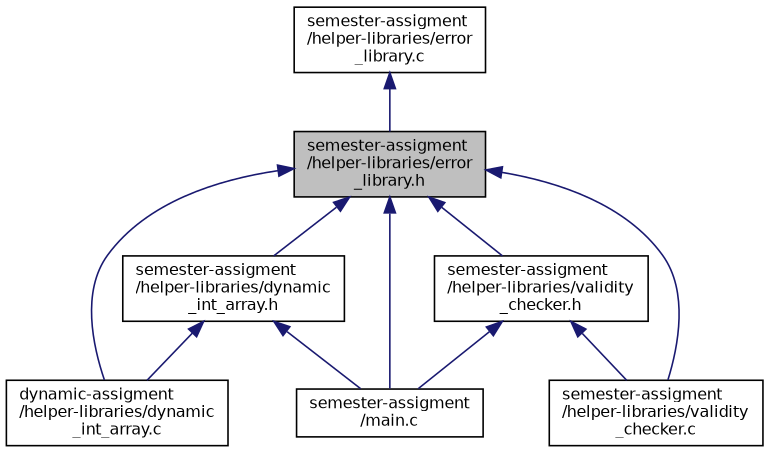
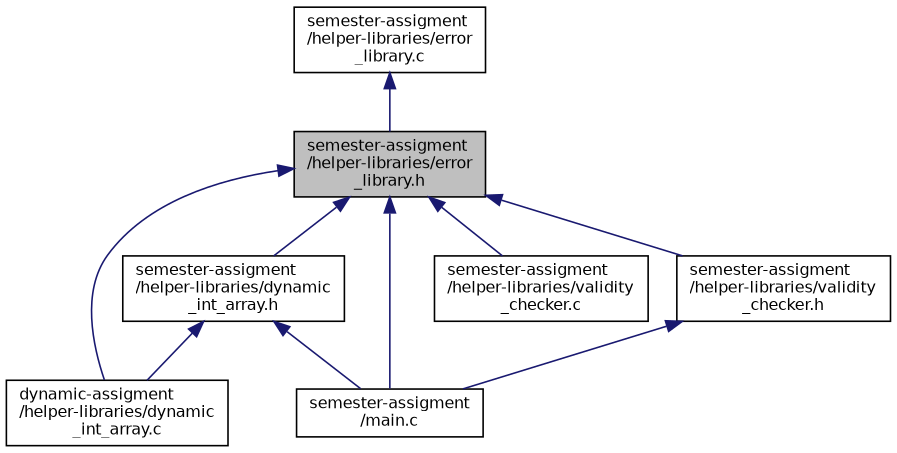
  digraph {
    node [color=black fillcolor=white fontname=Helvetica fontsize=10 shape=record style=filled]
    edge [color=midnightblue dir=back fontname=Helvetica fontsize=10 labelfontname=Helvetica labelfontsize=10 style=solid]
    n1 [fillcolor=grey75 fontcolor=black height=0.2 label="semester-assigment\l/helper-libraries/error\l_library.h" width=0.4]
    n2 [height=0.2 label="dynamic-assigment\l/helper-libraries/dynamic\l_int_array.c" width=0.4]
    n3 [height=0.2 label="semester-assigment\l/helper-libraries/dynamic\l_int_array.h" width=0.4]
    n4 [height=0.2 label="semester-assigment\l/main.c" width=0.4]
    n5 [height=0.2 label="semester-assigment\l/helper-libraries/validity\l_checker.c" width=0.4]
    n6 [height=0.2 label="semester-assigment\l/helper-libraries/validity\l_checker.h" width=0.4]
    n7 [height=0.2 label="semester-assigment\l/helper-libraries/error\l_library.c" width=0.4]
    n1 -> n2
    n1 -> n3
    n1 -> n4
    n1 -> n5
    n1 -> n6
    n3 -> n2
    n3 -> n4
    n6 -> n4
-   n6 -> n5
    n7 -> n1
  }
